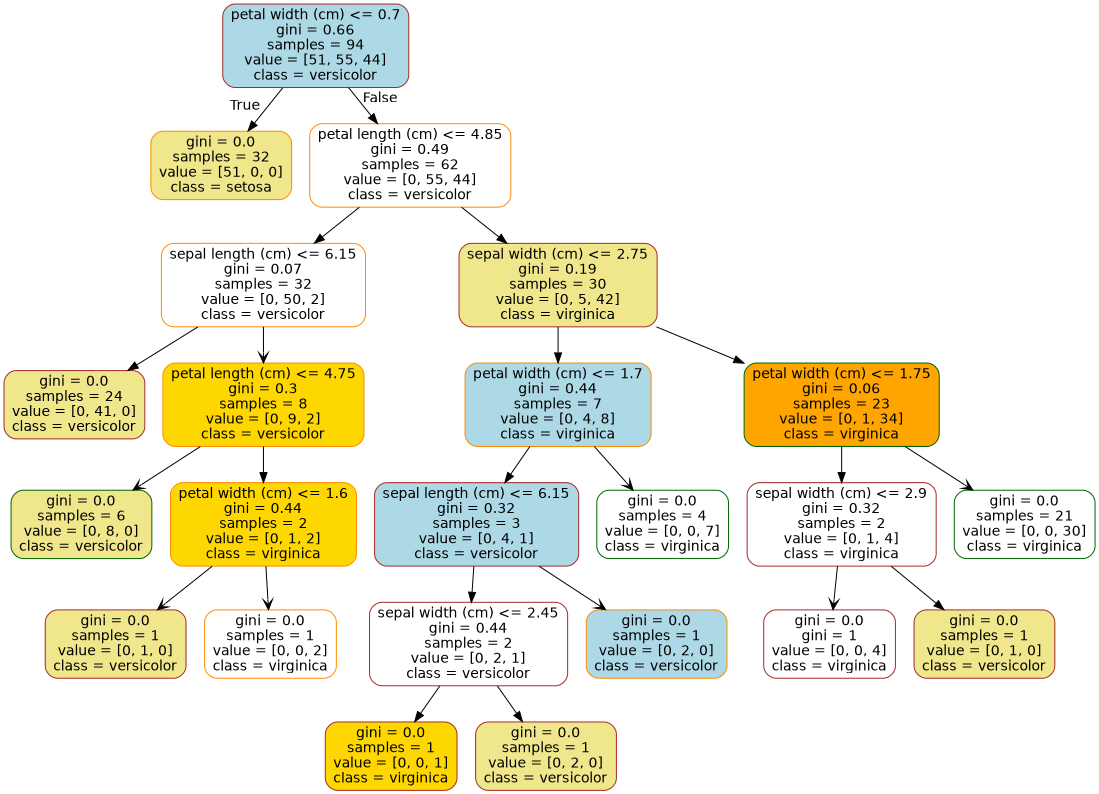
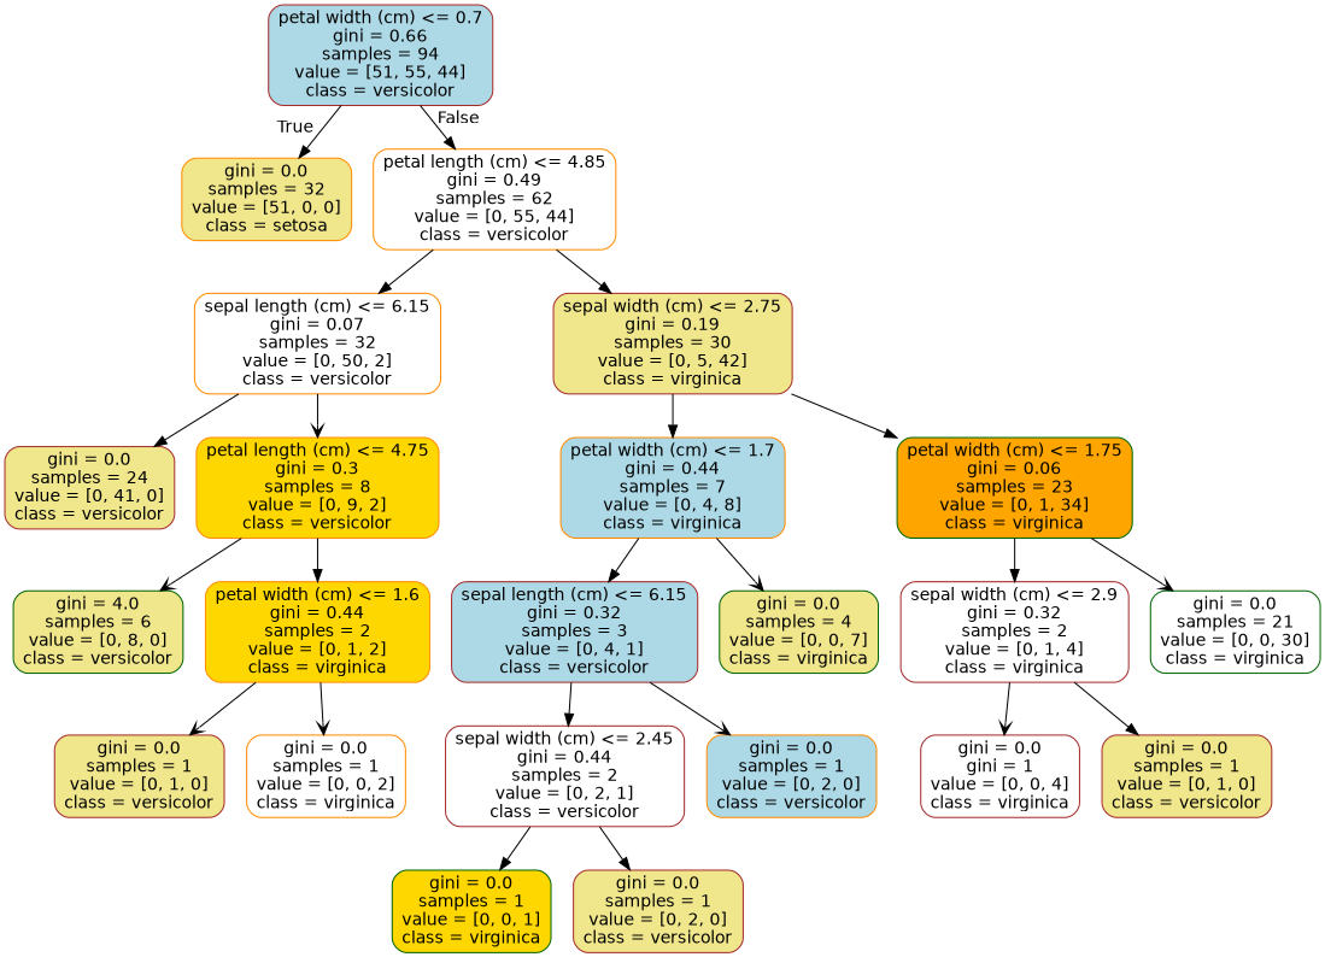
  digraph {
    node [color=brown fillcolor=white fontname=helvetica shape=box style="filled, rounded"]
    edge [arrowhead=normal fontname=helvetica]
    n1 [fillcolor=lightblue label="petal width (cm) <= 0.7\ngini = 0.66\nsamples = 94\nvalue = [51, 55, 44]\nclass = versicolor"]
    n2 [color=darkorange fillcolor=khaki label="gini = 0.0\nsamples = 32\nvalue = [51, 0, 0]\nclass = setosa"]
    n3 [color=darkorange label="petal length (cm) <= 4.85\ngini = 0.49\nsamples = 62\nvalue = [0, 55, 44]\nclass = versicolor"]
    n4 [color=darkorange label="sepal length (cm) <= 6.15\ngini = 0.07\nsamples = 32\nvalue = [0, 50, 2]\nclass = versicolor"]
    n5 [fillcolor=khaki label="sepal width (cm) <= 2.75\ngini = 0.19\nsamples = 30\nvalue = [0, 5, 42]\nclass = virginica"]
    n6 [fillcolor=khaki label="gini = 0.0\nsamples = 24\nvalue = [0, 41, 0]\nclass = versicolor"]
    n7 [color=darkorange fillcolor=gold label="petal length (cm) <= 4.75\ngini = 0.3\nsamples = 8\nvalue = [0, 9, 2]\nclass = versicolor"]
    n8 [color=darkorange fillcolor=lightblue label="petal width (cm) <= 1.7\ngini = 0.44\nsamples = 7\nvalue = [0, 4, 8]\nclass = virginica"]
    n9 [color=darkgreen fillcolor=orange label="petal width (cm) <= 1.75\ngini = 0.06\nsamples = 23\nvalue = [0, 1, 34]\nclass = virginica"]
-   n10 [color=darkgreen fillcolor=khaki label="gini = 0.0\nsamples = 6\nvalue = [0, 8, 0]\nclass = versicolor"]
+   n10 [color=darkgreen fillcolor=khaki label="gini = 4.0\nsamples = 6\nvalue = [0, 8, 0]\nclass = versicolor"]
    n11 [color=darkorange fillcolor=gold label="petal width (cm) <= 1.6\ngini = 0.44\nsamples = 2\nvalue = [0, 1, 2]\nclass = virginica"]
    n12 [fillcolor=khaki label="gini = 0.0\nsamples = 1\nvalue = [0, 1, 0]\nclass = versicolor"]
    n13 [color=darkorange label="gini = 0.0\nsamples = 1\nvalue = [0, 0, 2]\nclass = virginica"]
    n14 [fillcolor=lightblue label="sepal length (cm) <= 6.15\ngini = 0.32\nsamples = 3\nvalue = [0, 4, 1]\nclass = versicolor"]
-   n15 [color=darkgreen label="gini = 0.0\nsamples = 4\nvalue = [0, 0, 7]\nclass = virginica"]
+   n15 [color=darkgreen fillcolor=khaki label="gini = 0.0\nsamples = 4\nvalue = [0, 0, 7]\nclass = virginica"]
    n16 [label="sepal width (cm) <= 2.9\ngini = 0.32\nsamples = 2\nvalue = [0, 1, 4]\nclass = virginica"]
    n17 [color=darkgreen label="gini = 0.0\nsamples = 21\nvalue = [0, 0, 30]\nclass = virginica"]
    n18 [label="sepal width (cm) <= 2.45\ngini = 0.44\nsamples = 2\nvalue = [0, 2, 1]\nclass = versicolor"]
    n19 [color=darkorange fillcolor=lightblue label="gini = 0.0\nsamples = 1\nvalue = [0, 2, 0]\nclass = versicolor"]
-   n20 [fillcolor=gold label="gini = 0.0\nsamples = 1\nvalue = [0, 0, 1]\nclass = virginica"]
+   n20 [color=darkgreen fillcolor=gold label="gini = 0.0\nsamples = 1\nvalue = [0, 0, 1]\nclass = virginica"]
    n21 [fillcolor=khaki label="gini = 0.0\nsamples = 1\nvalue = [0, 2, 0]\nclass = versicolor"]
    n22 [label="gini = 0.0\ngini = 1\nvalue = [0, 0, 4]\nclass = virginica"]
    n23 [fillcolor=khaki label="gini = 0.0\nsamples = 1\nvalue = [0, 1, 0]\nclass = versicolor"]
    n1 -> n2 [headlabel=True labelangle=45 labeldistance=2.5]
    n1 -> n3 [headlabel=False labelangle=-45 labeldistance=2.5]
    n3 -> n4
    n3 -> n5
    n4 -> n6
    n4 -> n7 [arrowhead=vee]
    n5 -> n8
    n5 -> n9
    n7 -> n10 [arrowhead=vee]
    n7 -> n11
    n8 -> n14
    n8 -> n15 [arrowhead=vee]
    n9 -> n16
    n9 -> n17 [arrowhead=vee]
    n11 -> n12 [arrowhead=vee]
    n11 -> n13 [arrowhead=vee]
    n14 -> n18
    n14 -> n19 [arrowhead=vee]
    n16 -> n22 [arrowhead=vee]
    n16 -> n23
    n18 -> n20
    n18 -> n21
  }
